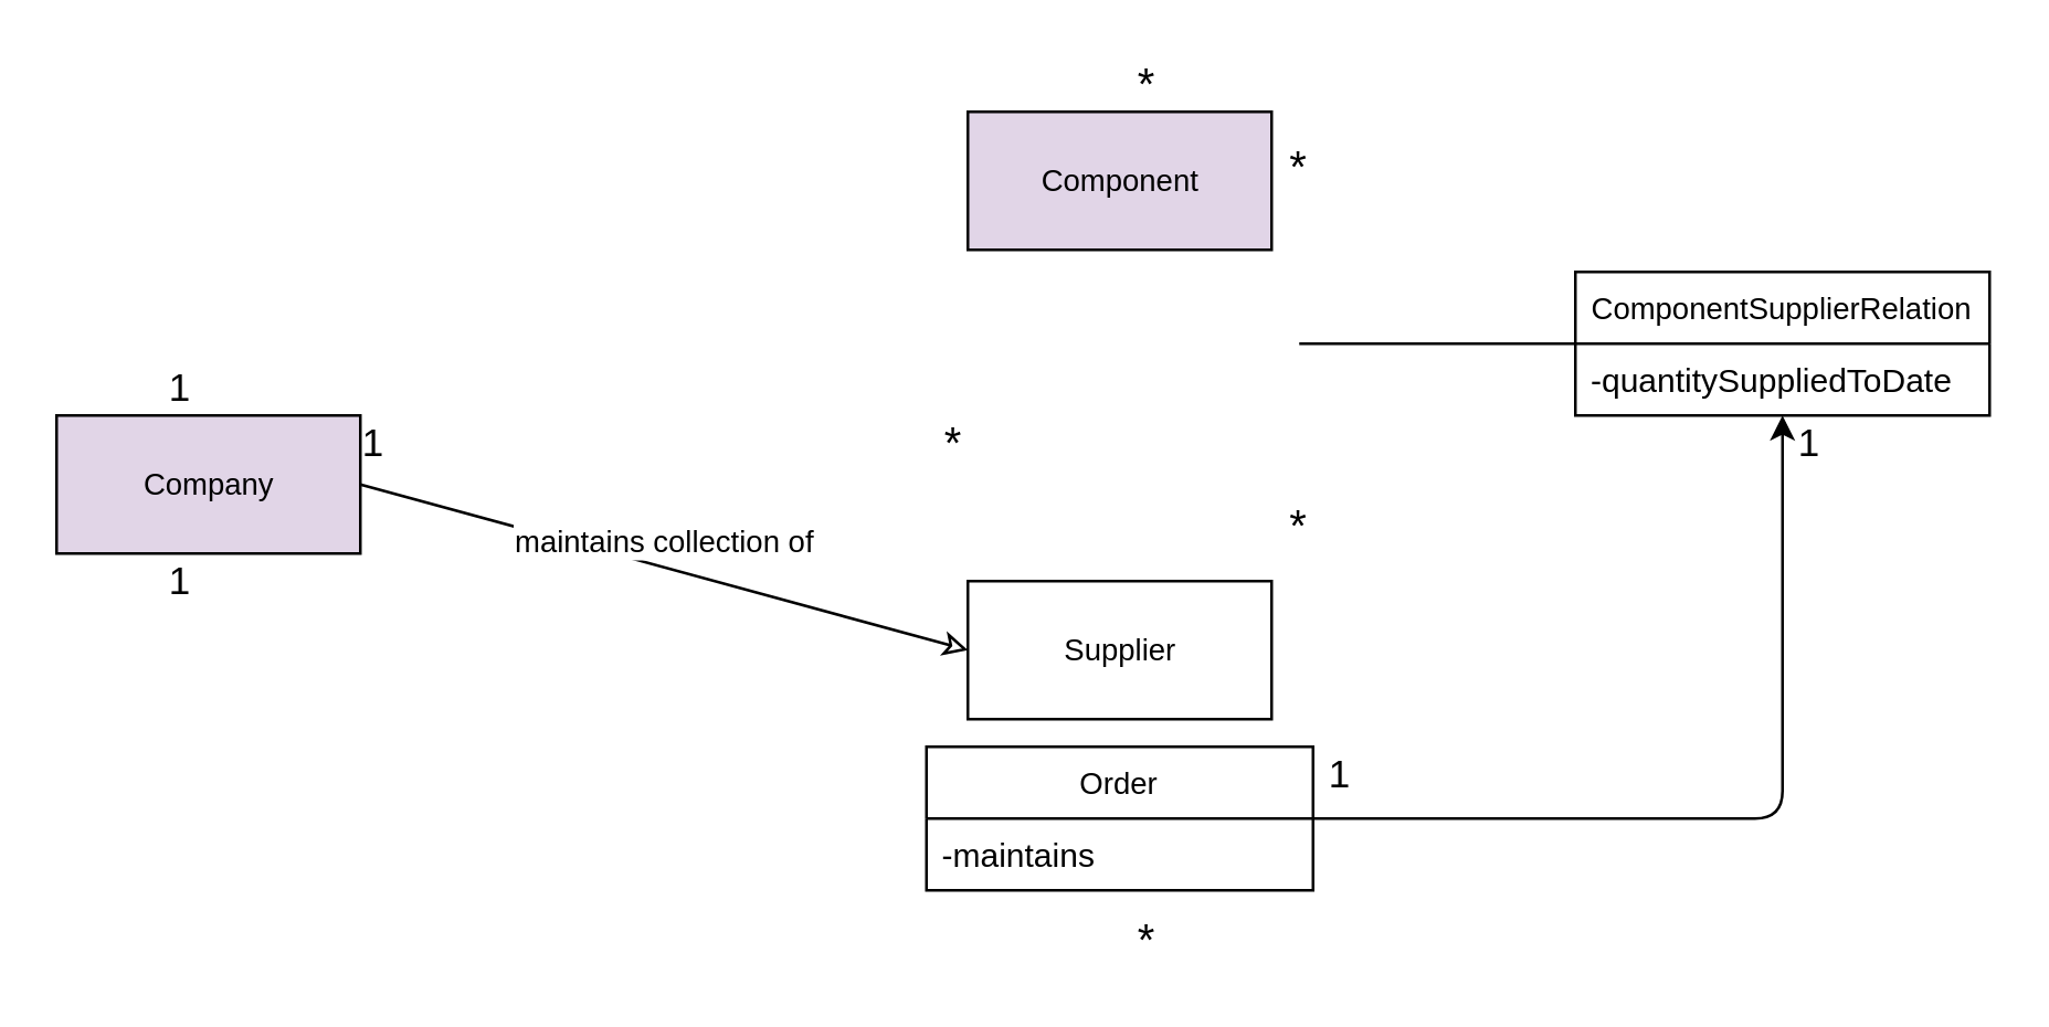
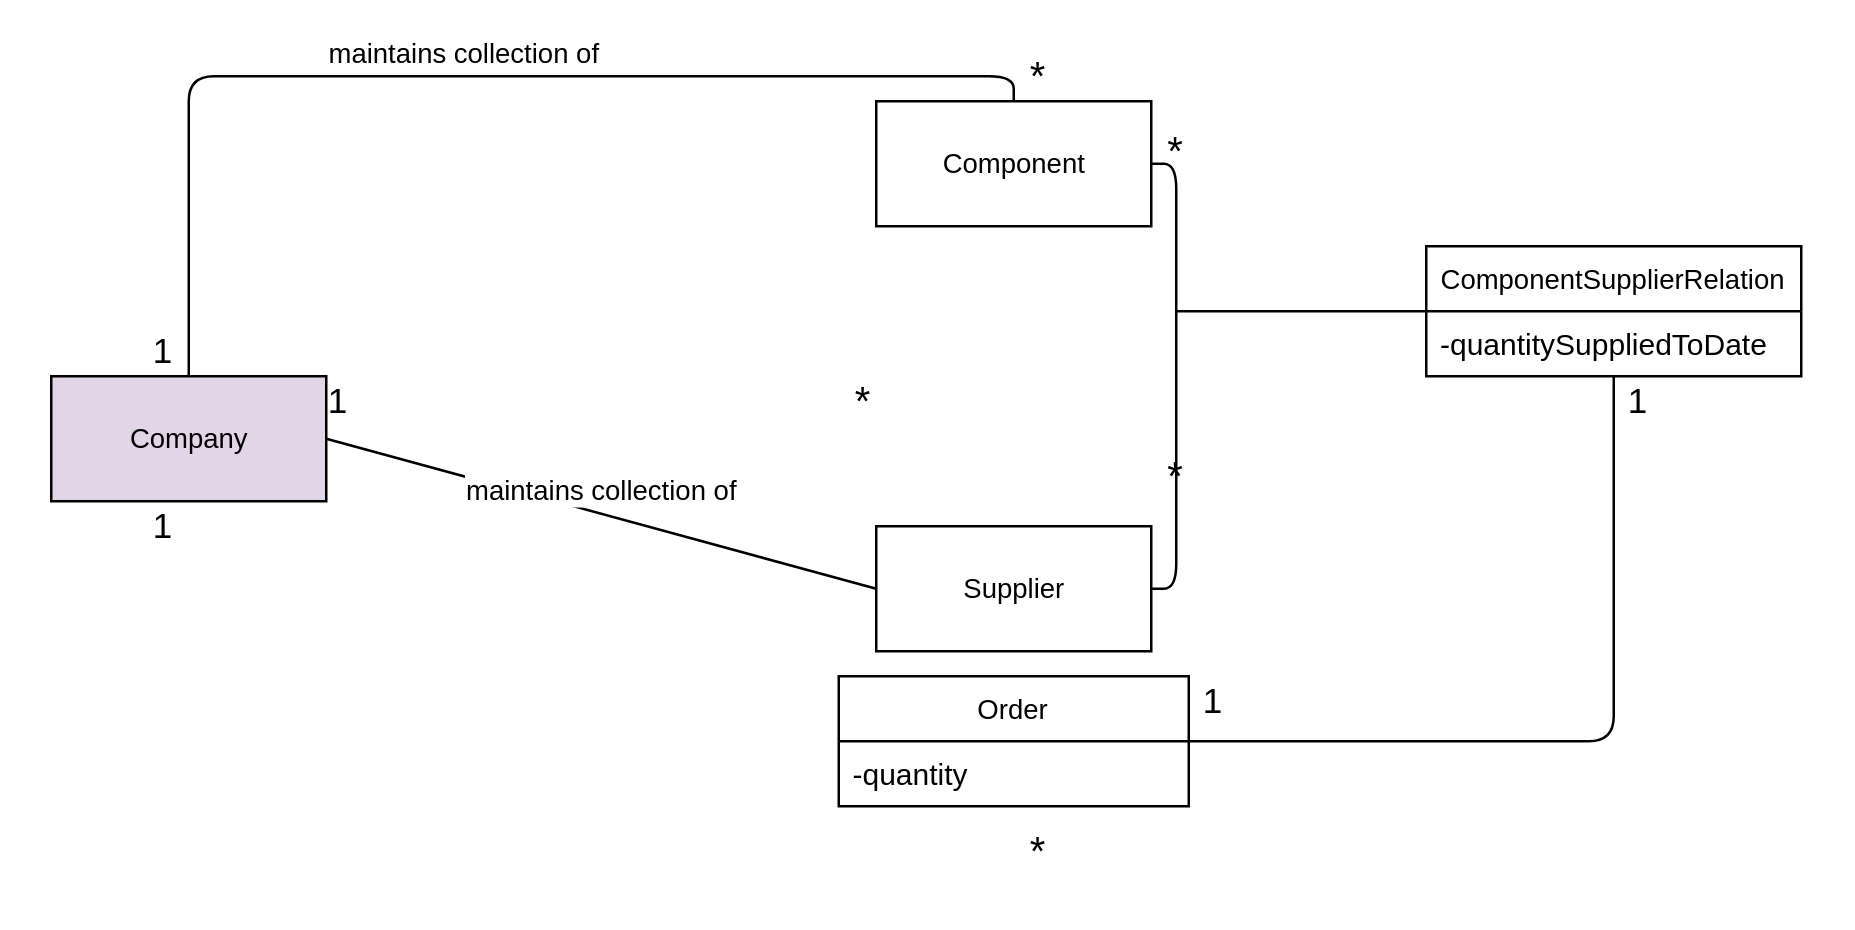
  <mxCell id="0" />
  <mxCell id="1" parent="0" />
  <mxCell id="2" value="Company" style="html=1;fontSize=11;fillColor=#e1d5e7;" vertex="1" parent="1"><mxGeometry x="20" y="150" width="110" height="50" as="geometry" /></mxCell>
  <mxCell id="3" value="Supplier" style="html=1;fontSize=11;" vertex="1" parent="1"><mxGeometry x="350" y="210" width="110" height="50" as="geometry" /></mxCell>
- <mxCell id="4" value="Component" style="html=1;fontSize=11;fillColor=#e1d5e7;" vertex="1" parent="1"><mxGeometry x="350" y="40" width="110" height="50" as="geometry" /></mxCell>
+ <mxCell id="4" value="Component" style="html=1;fontSize=11;" vertex="1" parent="1"><mxGeometry x="350" y="40" width="110" height="50" as="geometry" /></mxCell>
  <mxCell id="5" value="Order" style="swimlane;fontStyle=0;childLayout=stackLayout;horizontal=1;startSize=26;fillColor=none;horizontalStack=0;resizeParent=1;resizeParentMax=0;resizeLast=0;collapsible=1;marginBottom=0;fontSize=11;" vertex="1" parent="1"><mxGeometry x="335" y="270" width="140" height="52" as="geometry" /></mxCell>
- <mxCell id="6" value="-maintains" style="text;strokeColor=none;fillColor=none;align=left;verticalAlign=top;spacingLeft=4;spacingRight=4;overflow=hidden;rotatable=0;points=[[0,0.5],[1,0.5]];portConstraint=eastwest;" vertex="1" parent="5"><mxGeometry y="26" width="140" height="26" as="geometry" /></mxCell>
+ <mxCell id="6" value="-quantity" style="text;strokeColor=none;fillColor=none;align=left;verticalAlign=top;spacingLeft=4;spacingRight=4;overflow=hidden;rotatable=0;points=[[0,0.5],[1,0.5]];portConstraint=eastwest;" vertex="1" parent="5"><mxGeometry y="26" width="140" height="26" as="geometry" /></mxCell>
  <mxCell id="7" value="ComponentSupplierRelation" style="swimlane;fontStyle=0;childLayout=stackLayout;horizontal=1;startSize=26;fillColor=none;horizontalStack=0;resizeParent=1;resizeParentMax=0;resizeLast=0;collapsible=1;marginBottom=0;fontSize=11;align=center;" vertex="1" parent="1"><mxGeometry x="570" y="98" width="150" height="52" as="geometry"><mxRectangle x="610" y="288" width="160" height="26" as="alternateBounds" /></mxGeometry></mxCell>
  <mxCell id="8" value="-quantitySuppliedToDate" style="text;strokeColor=none;fillColor=none;align=left;verticalAlign=top;spacingLeft=4;spacingRight=4;overflow=hidden;rotatable=0;points=[[0,0.5],[1,0.5]];portConstraint=eastwest;" vertex="1" parent="7"><mxGeometry y="26" width="150" height="26" as="geometry" /></mxCell>
- <mxCell id="9" value="maintains collection of" style="html=1;verticalAlign=bottom;endArrow=classic;fontSize=11;exitX=1;exitY=0.5;exitDx=0;exitDy=0;entryX=0;entryY=0.5;entryDx=0;entryDy=0;endFill=0;" edge="1" parent="1" source="2" target="3"><mxGeometry width="80" relative="1" as="geometry"><mxPoint x="310" y="200" as="sourcePoint" /><mxPoint x="390" y="200" as="targetPoint" /></mxGeometry></mxCell>
+ <mxCell id="9" value="maintains collection of" style="html=1;verticalAlign=bottom;endArrow=none;fontSize=11;exitX=1;exitY=0.5;exitDx=0;exitDy=0;entryX=0;entryY=0.5;entryDx=0;entryDy=0;endFill=0;" edge="1" parent="1" source="2" target="3"><mxGeometry width="80" relative="1" as="geometry"><mxPoint x="310" y="200" as="sourcePoint" /><mxPoint x="390" y="200" as="targetPoint" /></mxGeometry></mxCell>
  <mxCell id="10" value="1" style="text;html=1;strokeColor=none;fillColor=none;align=center;verticalAlign=middle;whiteSpace=wrap;rounded=0;fontSize=14;" vertex="1" parent="1"><mxGeometry x="130" y="150" width="10" height="20" as="geometry" /></mxCell>
  <mxCell id="11" value="*" style="text;html=1;strokeColor=none;fillColor=none;align=center;verticalAlign=middle;whiteSpace=wrap;rounded=0;fontSize=16;" vertex="1" parent="1"><mxGeometry x="340" y="150" width="10" height="20" as="geometry" /></mxCell>
+ <mxCell id="12" value="maintains collection of" style="html=1;verticalAlign=bottom;endArrow=none;fontSize=11;edgeStyle=orthogonalEdgeStyle;exitX=0.5;exitY=0;exitDx=0;exitDy=0;entryX=0.5;entryY=0;entryDx=0;entryDy=0;endFill=0;elbow=vertical;" edge="1" parent="1" source="2" target="4"><mxGeometry width="80" relative="1" as="geometry"><mxPoint x="150" y="250" as="sourcePoint" /><mxPoint x="230" y="250" as="targetPoint" /></mxGeometry></mxCell>
  <mxCell id="13" value="1" style="text;html=1;strokeColor=none;fillColor=none;align=center;verticalAlign=middle;whiteSpace=wrap;rounded=0;fontSize=14;" vertex="1" parent="1"><mxGeometry x="60" y="130" width="10" height="20" as="geometry" /></mxCell>
  <mxCell id="14" value="*" style="text;html=1;strokeColor=none;fillColor=none;align=center;verticalAlign=middle;whiteSpace=wrap;rounded=0;fontSize=16;" vertex="1" parent="1"><mxGeometry x="410" y="20" width="10" height="20" as="geometry" /></mxCell>
  <mxCell id="15" value="1" style="text;html=1;strokeColor=none;fillColor=none;align=center;verticalAlign=middle;whiteSpace=wrap;rounded=0;fontSize=14;" vertex="1" parent="1"><mxGeometry x="60" y="200" width="10" height="20" as="geometry" /></mxCell>
  <mxCell id="16" value="*" style="text;html=1;strokeColor=none;fillColor=none;align=center;verticalAlign=middle;whiteSpace=wrap;rounded=0;fontSize=16;" vertex="1" parent="1"><mxGeometry x="410" y="330" width="10" height="20" as="geometry" /></mxCell>
+ <mxCell id="17" value="" style="endArrow=none;html=1;fontSize=11;edgeStyle=orthogonalEdgeStyle;exitX=1;exitY=0.5;exitDx=0;exitDy=0;entryX=1;entryY=0.5;entryDx=0;entryDy=0;" edge="1" parent="1" source="4" target="3"><mxGeometry width="50" height="50" relative="1" as="geometry"><mxPoint x="320" y="230" as="sourcePoint" /><mxPoint x="370" y="180" as="targetPoint" /></mxGeometry></mxCell>
  <mxCell id="18" value="" style="endArrow=none;html=1;fontSize=11;exitX=0;exitY=0.5;exitDx=0;exitDy=0;" edge="1" parent="1" source="7"><mxGeometry width="50" height="50" relative="1" as="geometry"><mxPoint x="320" y="230" as="sourcePoint" /><mxPoint x="470" y="124" as="targetPoint" /></mxGeometry></mxCell>
  <mxCell id="19" value="*" style="text;html=1;strokeColor=none;fillColor=none;align=center;verticalAlign=middle;whiteSpace=wrap;rounded=0;fontSize=16;" vertex="1" parent="1"><mxGeometry x="465" y="50" width="10" height="20" as="geometry" /></mxCell>
  <mxCell id="20" value="*" style="text;html=1;strokeColor=none;fillColor=none;align=center;verticalAlign=middle;whiteSpace=wrap;rounded=0;fontSize=16;" vertex="1" parent="1"><mxGeometry x="465" y="180" width="10" height="20" as="geometry" /></mxCell>
- <mxCell id="21" value="" style="endArrow=classic;html=1;fontSize=11;exitX=1;exitY=0.5;exitDx=0;exitDy=0;entryX=0.5;entryY=1;entryDx=0;entryDy=0;edgeStyle=orthogonalEdgeStyle;" edge="1" parent="1" source="5" target="7"><mxGeometry width="50" height="50" relative="1" as="geometry"><mxPoint x="320" y="230" as="sourcePoint" /><mxPoint x="370" y="180" as="targetPoint" /></mxGeometry></mxCell>
+ <mxCell id="21" value="" style="endArrow=none;html=1;fontSize=11;exitX=1;exitY=0.5;exitDx=0;exitDy=0;entryX=0.5;entryY=1;entryDx=0;entryDy=0;edgeStyle=orthogonalEdgeStyle;" edge="1" parent="1" source="5" target="7"><mxGeometry width="50" height="50" relative="1" as="geometry"><mxPoint x="320" y="230" as="sourcePoint" /><mxPoint x="370" y="180" as="targetPoint" /></mxGeometry></mxCell>
  <mxCell id="22" value="1" style="text;html=1;strokeColor=none;fillColor=none;align=center;verticalAlign=middle;whiteSpace=wrap;rounded=0;fontSize=14;" vertex="1" parent="1"><mxGeometry x="480" y="270" width="10" height="20" as="geometry" /></mxCell>
  <mxCell id="23" value="1" style="text;html=1;strokeColor=none;fillColor=none;align=center;verticalAlign=middle;whiteSpace=wrap;rounded=0;fontSize=14;" vertex="1" parent="1"><mxGeometry x="650" y="150" width="10" height="20" as="geometry" /></mxCell>
